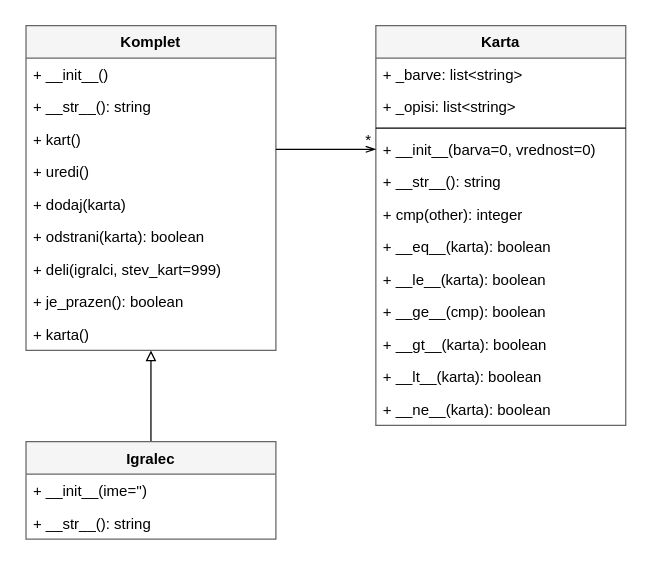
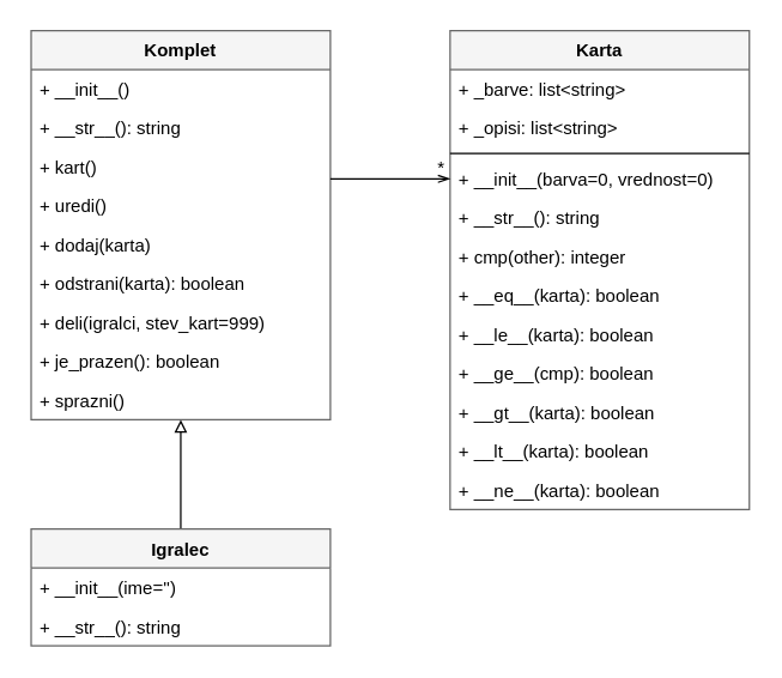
  <mxCell id="0" />
  <mxCell id="1" parent="0" />
  <mxCell id="2" value="" style="group" parent="1" vertex="1" connectable="0"><mxGeometry x="20" y="20" width="480" height="411" as="geometry" /></mxCell>
  <mxCell id="3" value="Komplet" style="swimlane;fontStyle=1;align=center;verticalAlign=top;childLayout=stackLayout;horizontal=1;startSize=26;horizontalStack=0;resizeParent=1;resizeParentMax=0;resizeLast=0;collapsible=1;marginBottom=0;swimlaneFillColor=#ffffff;fillColor=#f5f5f5;strokeColor=#666666;" parent="2" vertex="1"><mxGeometry width="200" height="260" as="geometry"><mxRectangle x="160" y="140" width="80" height="26" as="alternateBounds" /></mxGeometry></mxCell>
  <mxCell id="4" value="+ __init__()" style="text;strokeColor=none;fillColor=none;align=left;verticalAlign=top;spacingLeft=4;spacingRight=4;overflow=hidden;rotatable=0;points=[[0,0.5],[1,0.5]];portConstraint=eastwest;" parent="3" vertex="1"><mxGeometry y="26" width="200" height="26" as="geometry" /></mxCell>
  <mxCell id="5" value="+ __str__(): string" style="text;strokeColor=none;fillColor=none;align=left;verticalAlign=top;spacingLeft=4;spacingRight=4;overflow=hidden;rotatable=0;points=[[0,0.5],[1,0.5]];portConstraint=eastwest;" parent="3" vertex="1"><mxGeometry y="52" width="200" height="26" as="geometry" /></mxCell>
  <mxCell id="6" value="+ kart()" style="text;strokeColor=none;fillColor=none;align=left;verticalAlign=top;spacingLeft=4;spacingRight=4;overflow=hidden;rotatable=0;points=[[0,0.5],[1,0.5]];portConstraint=eastwest;" parent="3" vertex="1"><mxGeometry y="78" width="200" height="26" as="geometry" /></mxCell>
  <mxCell id="7" value="+ uredi()" style="text;strokeColor=none;fillColor=none;align=left;verticalAlign=top;spacingLeft=4;spacingRight=4;overflow=hidden;rotatable=0;points=[[0,0.5],[1,0.5]];portConstraint=eastwest;" parent="3" vertex="1"><mxGeometry y="104" width="200" height="26" as="geometry" /></mxCell>
  <mxCell id="8" value="+ dodaj(karta)" style="text;strokeColor=none;fillColor=none;align=left;verticalAlign=top;spacingLeft=4;spacingRight=4;overflow=hidden;rotatable=0;points=[[0,0.5],[1,0.5]];portConstraint=eastwest;" parent="3" vertex="1"><mxGeometry y="130" width="200" height="26" as="geometry" /></mxCell>
  <mxCell id="9" value="+ odstrani(karta): boolean" style="text;strokeColor=none;fillColor=none;align=left;verticalAlign=top;spacingLeft=4;spacingRight=4;overflow=hidden;rotatable=0;points=[[0,0.5],[1,0.5]];portConstraint=eastwest;" parent="3" vertex="1"><mxGeometry y="156" width="200" height="26" as="geometry" /></mxCell>
  <mxCell id="10" value="+ deli(igralci, stev_kart=999)" style="text;strokeColor=none;fillColor=none;align=left;verticalAlign=top;spacingLeft=4;spacingRight=4;overflow=hidden;rotatable=0;points=[[0,0.5],[1,0.5]];portConstraint=eastwest;" parent="3" vertex="1"><mxGeometry y="182" width="200" height="26" as="geometry" /></mxCell>
  <mxCell id="11" value="+ je_prazen(): boolean" style="text;strokeColor=none;fillColor=none;align=left;verticalAlign=top;spacingLeft=4;spacingRight=4;overflow=hidden;rotatable=0;points=[[0,0.5],[1,0.5]];portConstraint=eastwest;" parent="3" vertex="1"><mxGeometry y="208" width="200" height="26" as="geometry" /></mxCell>
- <mxCell id="12" value="+ karta()" style="text;strokeColor=none;fillColor=none;align=left;verticalAlign=top;spacingLeft=4;spacingRight=4;overflow=hidden;rotatable=0;points=[[0,0.5],[1,0.5]];portConstraint=eastwest;" parent="3" vertex="1"><mxGeometry y="234" width="200" height="26" as="geometry" /></mxCell>
+ <mxCell id="12" value="+ sprazni()" style="text;strokeColor=none;fillColor=none;align=left;verticalAlign=top;spacingLeft=4;spacingRight=4;overflow=hidden;rotatable=0;points=[[0,0.5],[1,0.5]];portConstraint=eastwest;" parent="3" vertex="1"><mxGeometry y="234" width="200" height="26" as="geometry" /></mxCell>
  <mxCell id="13" value="Karta" style="swimlane;fontStyle=1;align=center;verticalAlign=top;childLayout=stackLayout;horizontal=1;startSize=26;horizontalStack=0;resizeParent=1;resizeParentMax=0;resizeLast=0;collapsible=1;marginBottom=0;swimlaneFillColor=#ffffff;fillColor=#f5f5f5;strokeColor=#666666;" parent="2" vertex="1"><mxGeometry x="280" width="200" height="320" as="geometry" /></mxCell>
  <mxCell id="14" value="+ _barve: list&lt;string&gt;" style="text;strokeColor=none;fillColor=none;align=left;verticalAlign=top;spacingLeft=4;spacingRight=4;overflow=hidden;rotatable=0;points=[[0,0.5],[1,0.5]];portConstraint=eastwest;" parent="13" vertex="1"><mxGeometry y="26" width="200" height="26" as="geometry" /></mxCell>
  <mxCell id="15" value="+ _opisi: list&lt;string&gt;" style="text;strokeColor=none;fillColor=none;align=left;verticalAlign=top;spacingLeft=4;spacingRight=4;overflow=hidden;rotatable=0;points=[[0,0.5],[1,0.5]];portConstraint=eastwest;" parent="13" vertex="1"><mxGeometry y="52" width="200" height="26" as="geometry" /></mxCell>
  <mxCell id="16" value="" style="line;strokeWidth=1;fillColor=none;align=left;verticalAlign=middle;spacingTop=-1;spacingLeft=3;spacingRight=3;rotatable=0;labelPosition=right;points=[];portConstraint=eastwest;" parent="13" vertex="1"><mxGeometry y="78" width="200" height="8" as="geometry" /></mxCell>
  <mxCell id="17" value="+ __init__(barva=0, vrednost=0)" style="text;strokeColor=none;fillColor=none;align=left;verticalAlign=top;spacingLeft=4;spacingRight=4;overflow=hidden;rotatable=0;points=[[0,0.5],[1,0.5]];portConstraint=eastwest;" parent="13" vertex="1"><mxGeometry y="86" width="200" height="26" as="geometry" /></mxCell>
  <mxCell id="18" value="+ __str__(): string" style="text;strokeColor=none;fillColor=none;align=left;verticalAlign=top;spacingLeft=4;spacingRight=4;overflow=hidden;rotatable=0;points=[[0,0.5],[1,0.5]];portConstraint=eastwest;" parent="13" vertex="1"><mxGeometry y="112" width="200" height="26" as="geometry" /></mxCell>
  <mxCell id="19" value="+ cmp(other): integer" style="text;strokeColor=none;fillColor=none;align=left;verticalAlign=top;spacingLeft=4;spacingRight=4;overflow=hidden;rotatable=0;points=[[0,0.5],[1,0.5]];portConstraint=eastwest;" parent="13" vertex="1"><mxGeometry y="138" width="200" height="26" as="geometry" /></mxCell>
  <mxCell id="20" value="+ __eq__(karta): boolean" style="text;strokeColor=none;fillColor=none;align=left;verticalAlign=top;spacingLeft=4;spacingRight=4;overflow=hidden;rotatable=0;points=[[0,0.5],[1,0.5]];portConstraint=eastwest;" parent="13" vertex="1"><mxGeometry y="164" width="200" height="26" as="geometry" /></mxCell>
  <mxCell id="21" value="+ __le__(karta): boolean" style="text;strokeColor=none;fillColor=none;align=left;verticalAlign=top;spacingLeft=4;spacingRight=4;overflow=hidden;rotatable=0;points=[[0,0.5],[1,0.5]];portConstraint=eastwest;" parent="13" vertex="1"><mxGeometry y="190" width="200" height="26" as="geometry" /></mxCell>
  <mxCell id="22" value="+ __ge__(cmp): boolean" style="text;strokeColor=none;fillColor=none;align=left;verticalAlign=top;spacingLeft=4;spacingRight=4;overflow=hidden;rotatable=0;points=[[0,0.5],[1,0.5]];portConstraint=eastwest;" parent="13" vertex="1"><mxGeometry y="216" width="200" height="26" as="geometry" /></mxCell>
  <mxCell id="23" value="+ __gt__(karta): boolean" style="text;strokeColor=none;fillColor=none;align=left;verticalAlign=top;spacingLeft=4;spacingRight=4;overflow=hidden;rotatable=0;points=[[0,0.5],[1,0.5]];portConstraint=eastwest;" parent="13" vertex="1"><mxGeometry y="242" width="200" height="26" as="geometry" /></mxCell>
  <mxCell id="24" value="+ __lt__(karta): boolean" style="text;strokeColor=none;fillColor=none;align=left;verticalAlign=top;spacingLeft=4;spacingRight=4;overflow=hidden;rotatable=0;points=[[0,0.5],[1,0.5]];portConstraint=eastwest;" parent="13" vertex="1"><mxGeometry y="268" width="200" height="26" as="geometry" /></mxCell>
  <mxCell id="25" value="+ __ne__(karta): boolean" style="text;strokeColor=none;fillColor=none;align=left;verticalAlign=top;spacingLeft=4;spacingRight=4;overflow=hidden;rotatable=0;points=[[0,0.5],[1,0.5]];portConstraint=eastwest;" parent="13" vertex="1"><mxGeometry y="294" width="200" height="26" as="geometry" /></mxCell>
  <mxCell id="26" style="edgeStyle=orthogonalEdgeStyle;rounded=0;html=1;exitX=0.5;exitY=0;jettySize=auto;orthogonalLoop=1;endArrow=block;endFill=0;" parent="2" source="27" edge="1"><mxGeometry relative="1" as="geometry"><mxPoint x="100" y="260" as="targetPoint" /><Array as="points"><mxPoint x="100" y="290" /><mxPoint x="100" y="290" /></Array></mxGeometry></mxCell>
  <mxCell id="27" value="Igralec" style="swimlane;fontStyle=1;align=center;verticalAlign=top;childLayout=stackLayout;horizontal=1;startSize=26;horizontalStack=0;resizeParent=1;resizeParentMax=0;resizeLast=0;collapsible=1;marginBottom=0;swimlaneFillColor=#ffffff;fillColor=#f5f5f5;strokeColor=#666666;" parent="2" vertex="1"><mxGeometry y="333" width="200" height="78" as="geometry" /></mxCell>
  <mxCell id="28" value="+ __init__(ime='')" style="text;strokeColor=none;fillColor=none;align=left;verticalAlign=top;spacingLeft=4;spacingRight=4;overflow=hidden;rotatable=0;points=[[0,0.5],[1,0.5]];portConstraint=eastwest;" parent="27" vertex="1"><mxGeometry y="26" width="200" height="26" as="geometry" /></mxCell>
  <mxCell id="29" value="+ __str__(): string" style="text;strokeColor=none;fillColor=none;align=left;verticalAlign=top;spacingLeft=4;spacingRight=4;overflow=hidden;rotatable=0;points=[[0,0.5],[1,0.5]];portConstraint=eastwest;" parent="27" vertex="1"><mxGeometry y="52" width="200" height="26" as="geometry" /></mxCell>
  <mxCell id="30" value="" style="endArrow=openThin;html=1;entryX=0;entryY=0.5;endFill=0;" parent="2" target="17" edge="1"><mxGeometry width="50" height="50" relative="1" as="geometry"><mxPoint x="200" y="99" as="sourcePoint" /><mxPoint x="260" y="70" as="targetPoint" /></mxGeometry></mxCell>
  <mxCell id="31" value="&lt;div style=&quot;text-align: right&quot;&gt;&lt;span&gt;*&lt;/span&gt;&lt;/div&gt;" style="text;html=1;resizable=0;points=[];autosize=1;align=left;verticalAlign=top;spacingTop=-4;" parent="2" vertex="1"><mxGeometry x="270" y="82" width="20" height="20" as="geometry" /></mxCell>
